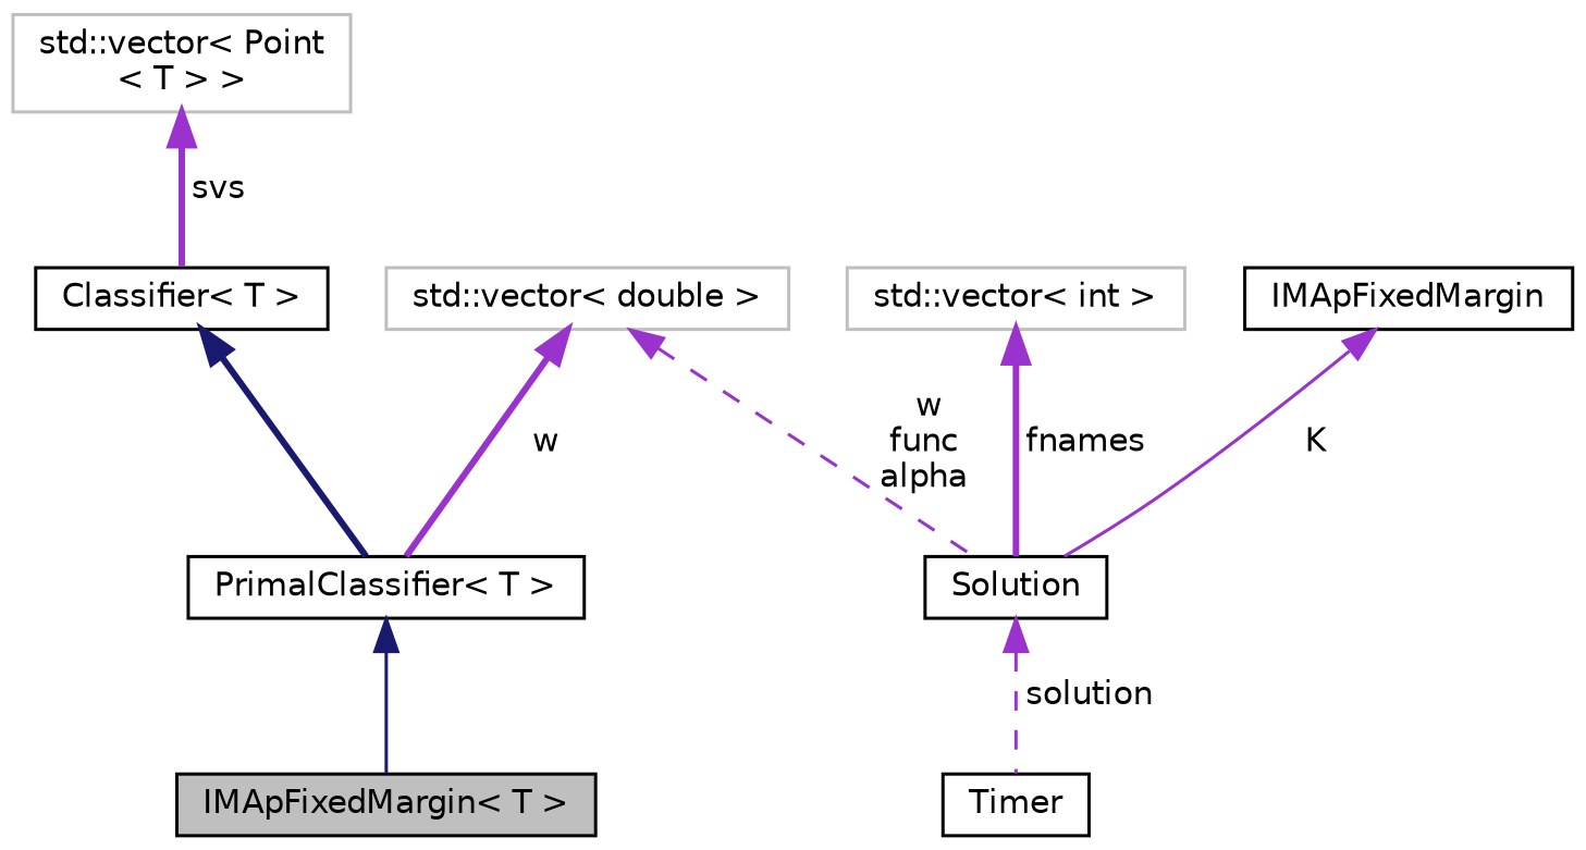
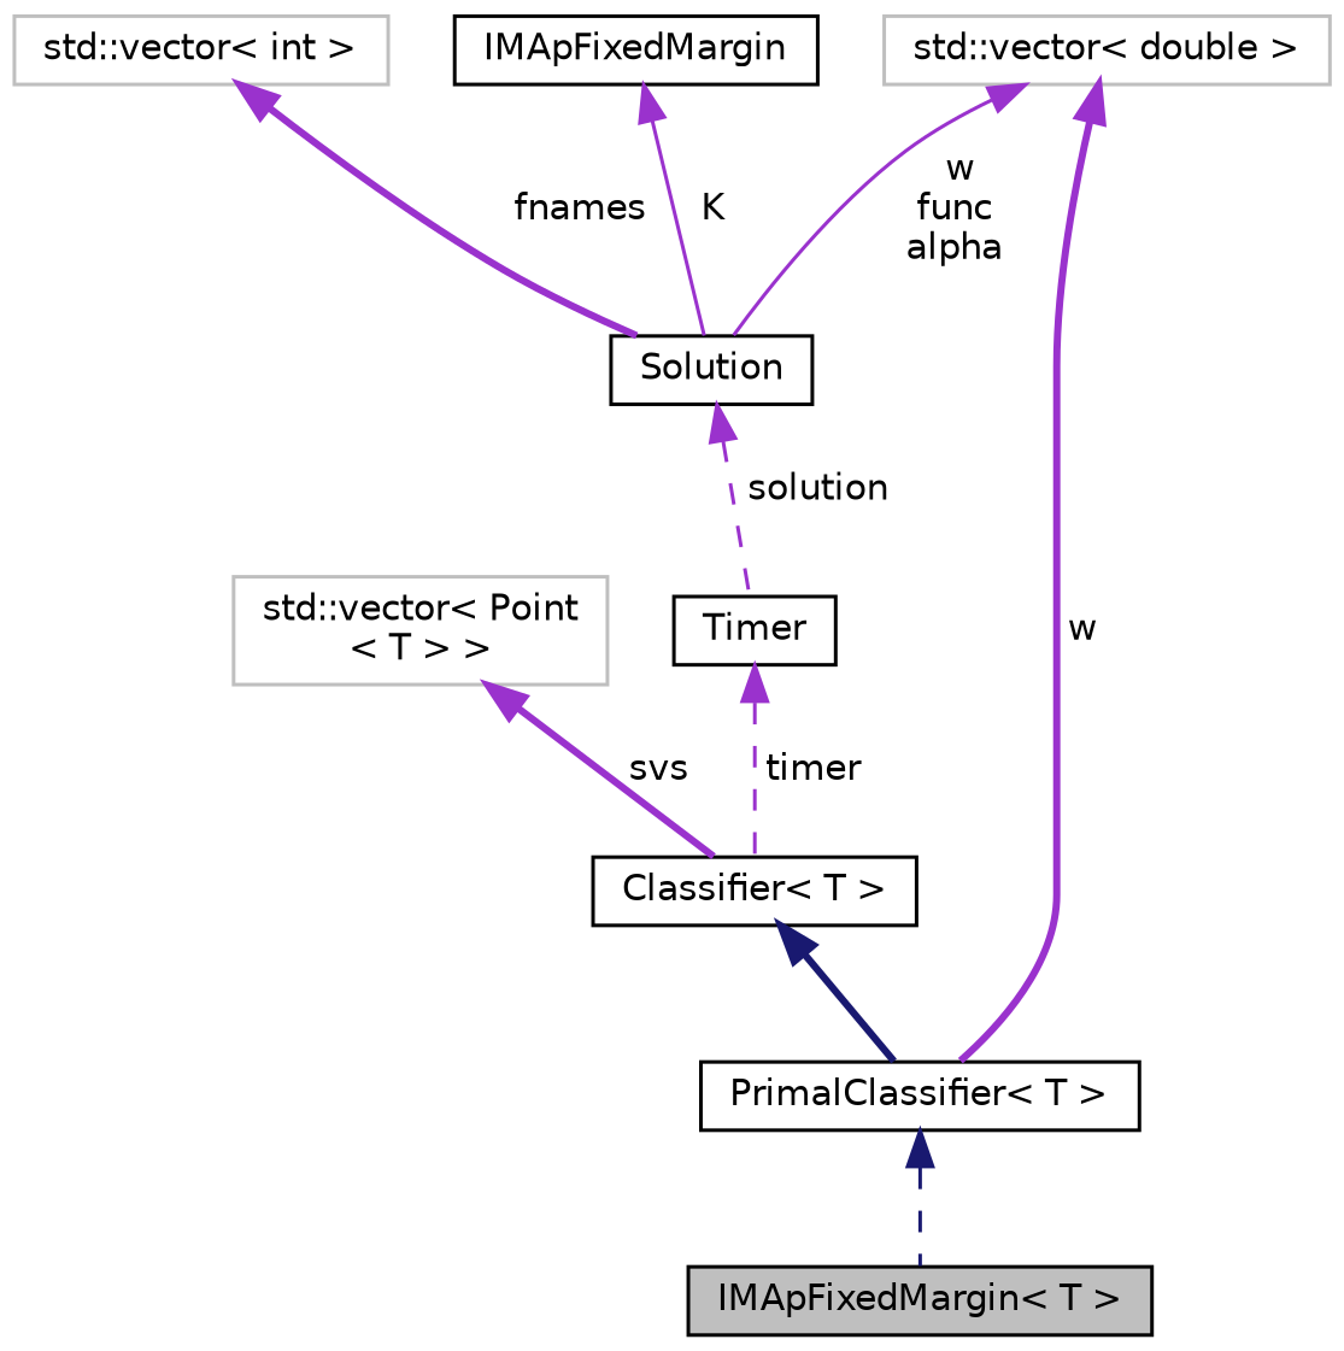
  digraph {
    node [color=black fillcolor=white fontname=Helvetica fontsize=10 shape=record style=filled]
    edge [color=darkorchid3 dir=back fontname=Helvetica fontsize=10 labelfontname=Helvetica labelfontsize=10 style=bold]
    n1 [fillcolor=grey75 fontcolor=black height=0.2 label="IMApFixedMargin\< T \>" width=0.4]
    n2 [height=0.2 label="PrimalClassifier\< T \>" width=0.4]
    n3 [height=0.2 label="Classifier\< T \>" width=0.4]
    n4 [color=grey75 height=0.2 label="std::vector\< Point\l\< T \> \>" width=0.4]
    n5 [height=0.2 label=Solution width=0.4]
    n6 [height=0.2 label=Timer width=0.4]
    n7 [color=grey75 height=0.2 label="std::vector\< int \>" width=0.4]
    n8 [height=0.2 label=IMApFixedMargin width=0.4]
    n9 [color=grey75 height=0.2 label="std::vector\< double \>" width=0.4]
-   n2 -> n1 [color=midnightblue style=solid]
+   n2 -> n1 [color=midnightblue style=dashed]
    n3 -> n2 [color=midnightblue]
    n4 -> n3 [label=" svs"]
    n5 -> n6 [label=" solution" style=dashed]
+   n6 -> n3 [label=" timer" style=dashed]
    n7 -> n5 [label=" fnames"]
    n8 -> n5 [label=" K" style=solid]
    n9 -> n2 [label=" w"]
-   n9 -> n5 [label=" w\nfunc\nalpha" style=dashed]
+   n9 -> n5 [label=" w\nfunc\nalpha" style=solid]
  }
